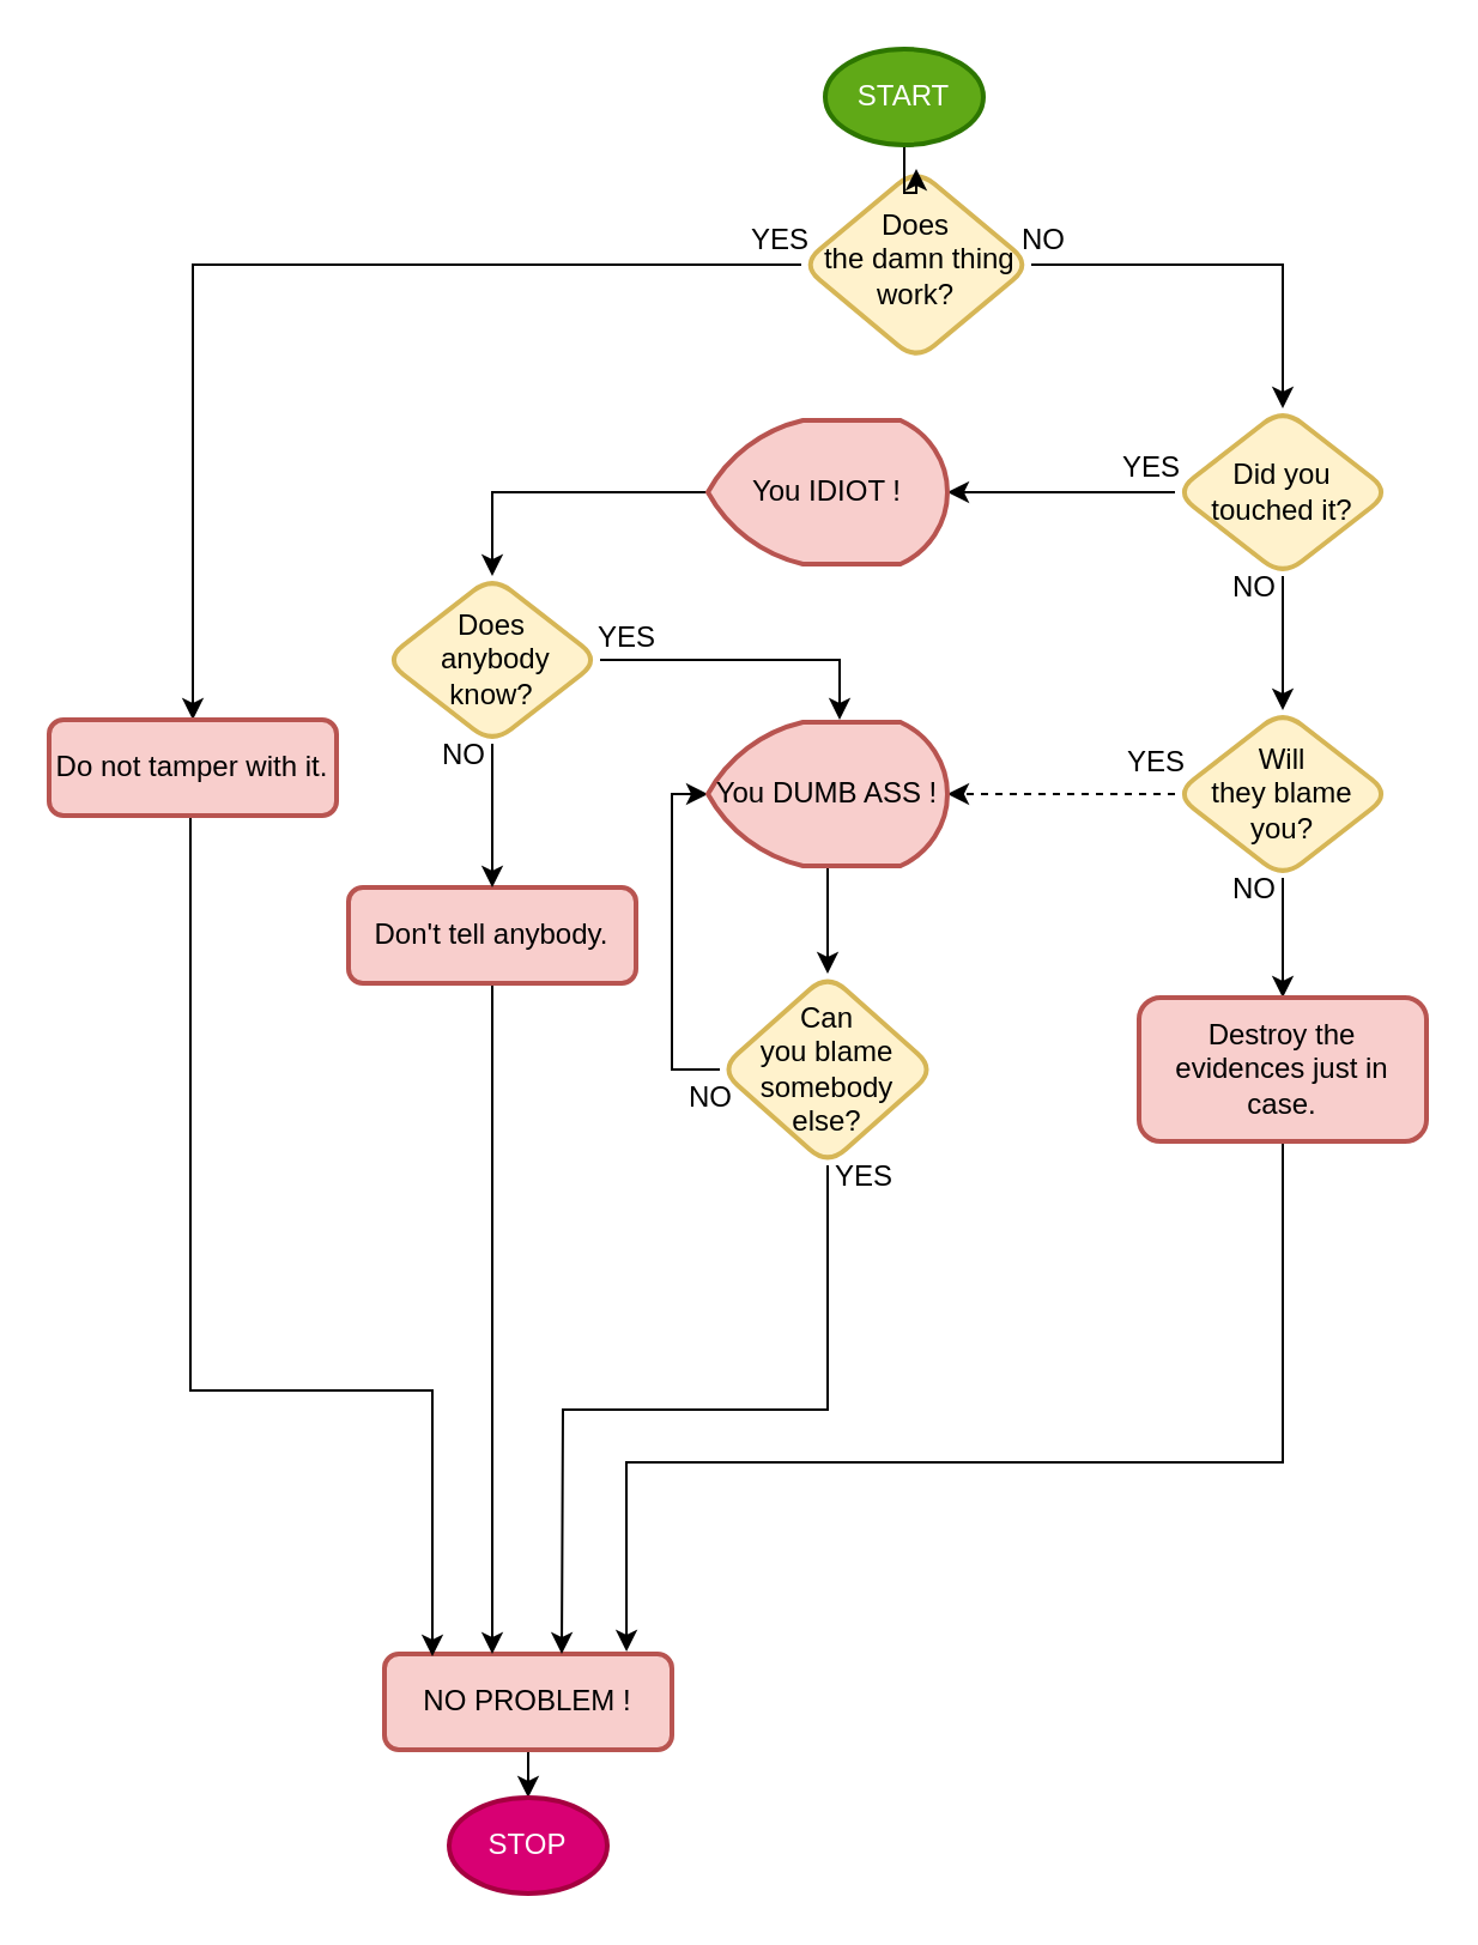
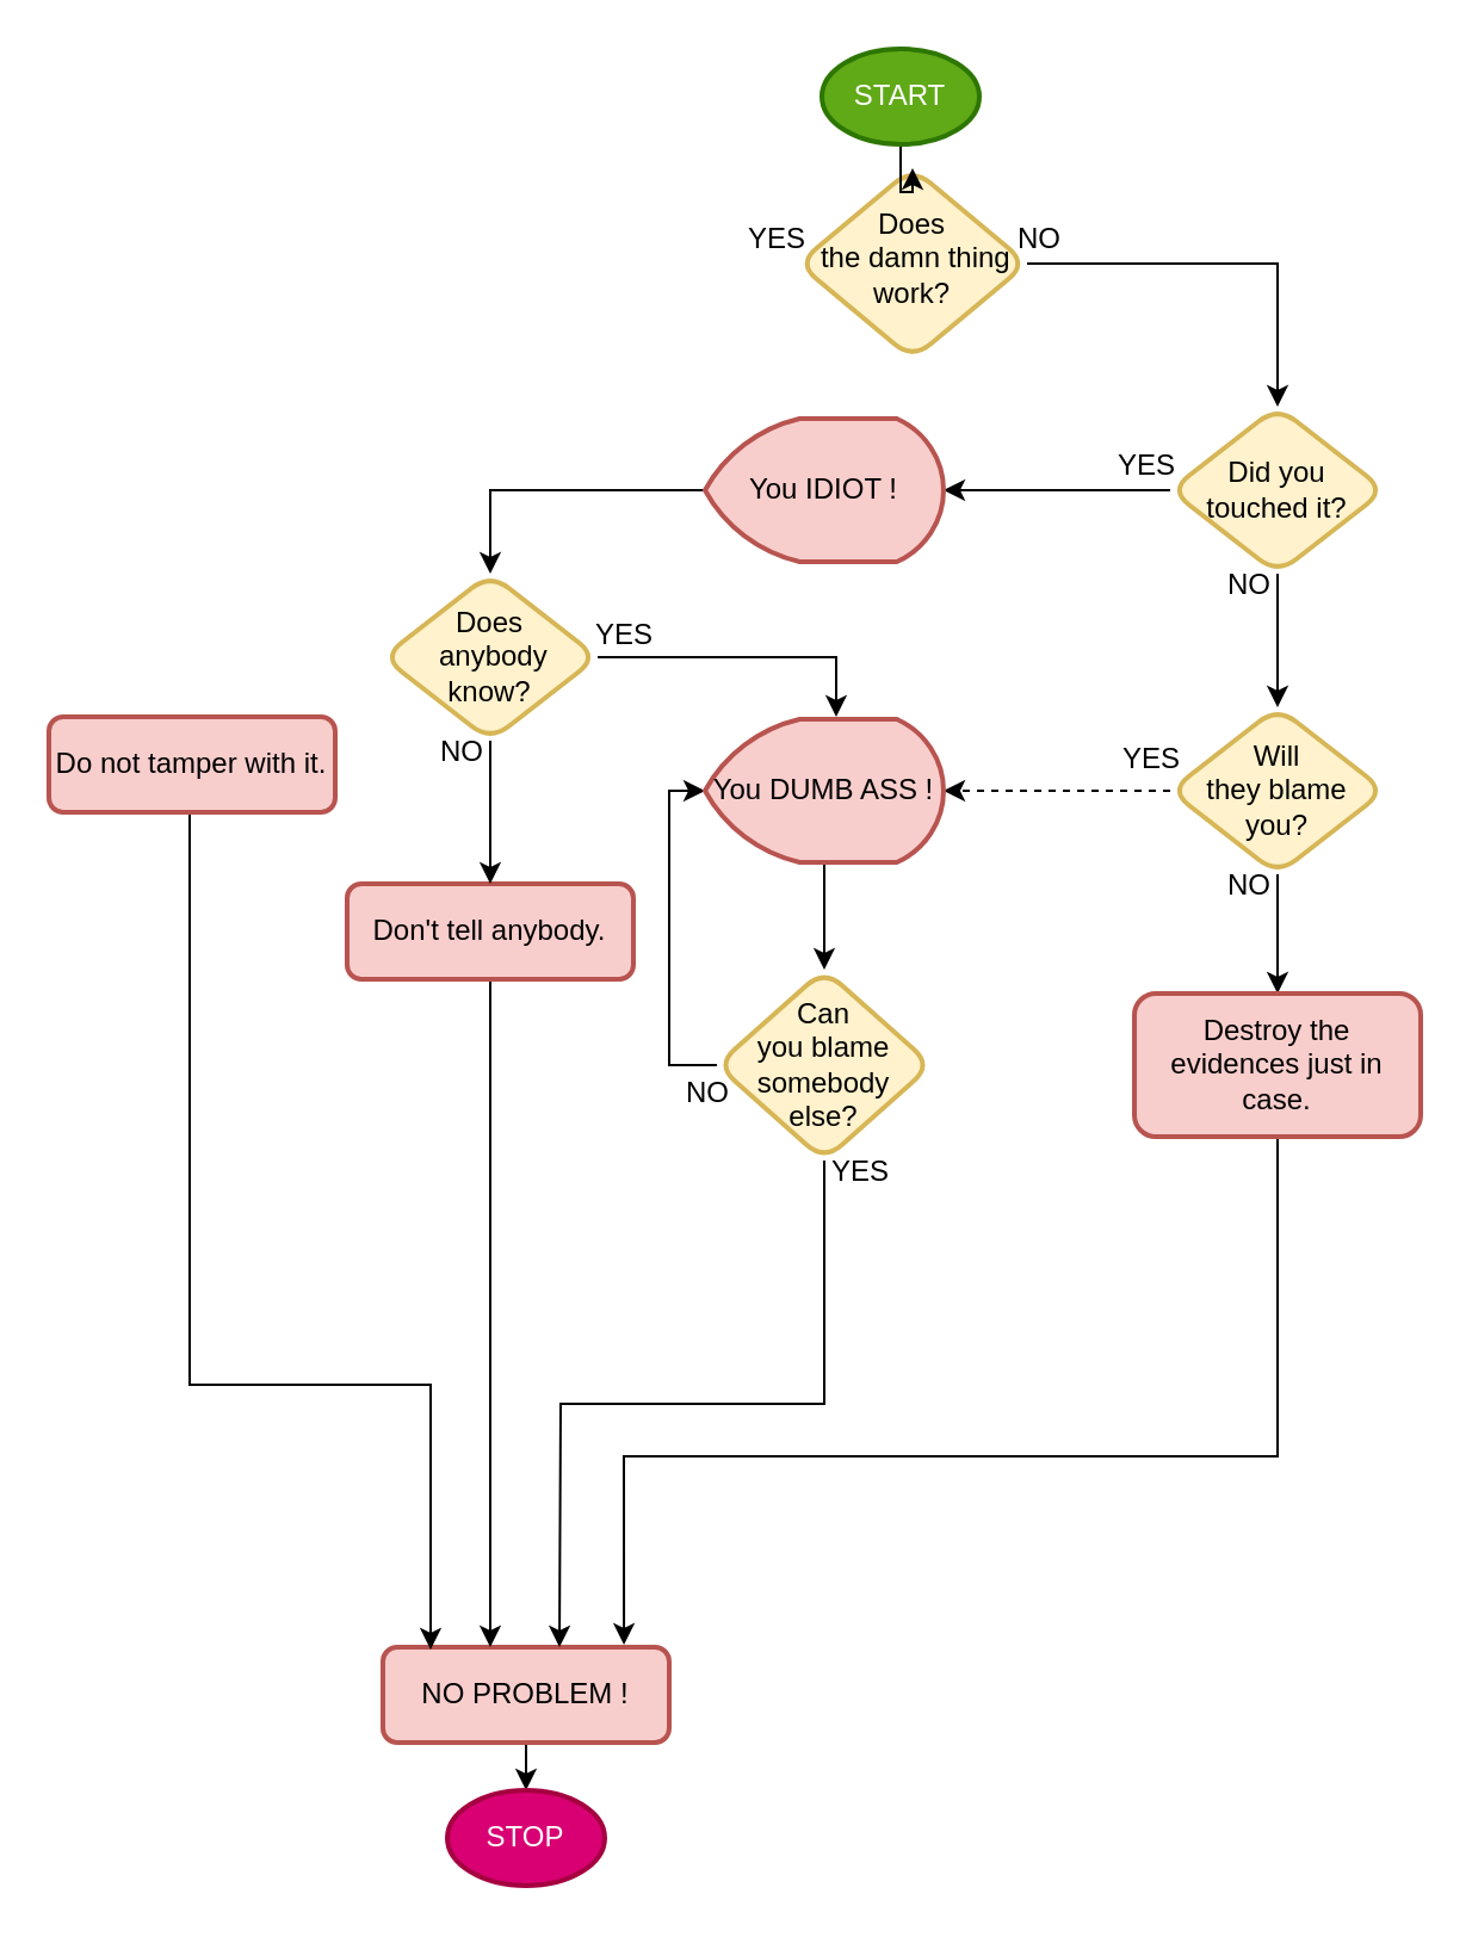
  <mxCell id="0" />
  <mxCell id="1" parent="0" />
  <mxCell id="2" style="edgeStyle=orthogonalEdgeStyle;rounded=0;orthogonalLoop=1;jettySize=auto;html=1;entryX=0.5;entryY=0;entryDx=0;entryDy=0;entryPerimeter=0;" edge="1" parent="1" source="3" target="42"><mxGeometry relative="1" as="geometry" /></mxCell>
  <mxCell id="3" value="NO PROBLEM !" style="rounded=1;whiteSpace=wrap;html=1;fontSize=12;glass=0;strokeWidth=2;shadow=0;fillColor=#f8cecc;strokeColor=#b85450;" parent="1" vertex="1"><mxGeometry x="160" y="690" width="120" height="40" as="geometry" /></mxCell>
  <mxCell id="4" style="edgeStyle=orthogonalEdgeStyle;rounded=0;orthogonalLoop=1;jettySize=auto;html=1;exitX=1;exitY=0.5;exitDx=0;exitDy=0;" edge="1" parent="1" source="6" target="13"><mxGeometry relative="1" as="geometry" /></mxCell>
- <mxCell id="5" style="edgeStyle=orthogonalEdgeStyle;rounded=0;orthogonalLoop=1;jettySize=auto;html=1;exitX=0;exitY=0.5;exitDx=0;exitDy=0;entryX=0.5;entryY=0;entryDx=0;entryDy=0;" edge="1" parent="1" source="6" target="36"><mxGeometry relative="1" as="geometry"><Array as="points"><mxPoint x="80" y="110" /></Array></mxGeometry></mxCell>
  <mxCell id="6" value="Does&lt;br&gt;&amp;nbsp;the damn thing work?" style="rhombus;whiteSpace=wrap;html=1;shadow=0;fontFamily=Helvetica;fontSize=12;align=center;strokeWidth=2;spacing=6;spacingTop=-4;fillColor=#fff2cc;strokeColor=#d6b656;rounded=1;comic=0;" parent="1" vertex="1"><mxGeometry x="334" y="70" width="96" height="80" as="geometry" /></mxCell>
  <mxCell id="7" style="edgeStyle=orthogonalEdgeStyle;rounded=0;orthogonalLoop=1;jettySize=auto;html=1;exitX=0.5;exitY=1;exitDx=0;exitDy=0;" edge="1" parent="1" source="8"><mxGeometry relative="1" as="geometry"><mxPoint x="205" y="690" as="targetPoint" /></mxGeometry></mxCell>
  <mxCell id="8" value="Don't tell anybody." style="rounded=1;whiteSpace=wrap;html=1;fontSize=12;glass=0;strokeWidth=2;shadow=0;fillColor=#f8cecc;strokeColor=#b85450;" parent="1" vertex="1"><mxGeometry x="145" y="370" width="120" height="40" as="geometry" /></mxCell>
  <mxCell id="9" style="edgeStyle=orthogonalEdgeStyle;rounded=0;orthogonalLoop=1;jettySize=auto;html=1;exitX=0.5;exitY=1;exitDx=0;exitDy=0;" edge="1" parent="1"><mxGeometry relative="1" as="geometry"><mxPoint x="83" y="340" as="sourcePoint" /><mxPoint x="180" y="691" as="targetPoint" /><Array as="points"><mxPoint x="79" y="340" /><mxPoint x="79" y="580" /><mxPoint x="180" y="580" /></Array></mxGeometry></mxCell>
  <mxCell id="10" style="edgeStyle=orthogonalEdgeStyle;rounded=0;orthogonalLoop=1;jettySize=auto;html=1;exitX=0;exitY=0.5;exitDx=0;exitDy=0;entryX=0.5;entryY=0;entryDx=0;entryDy=0;exitPerimeter=0;" edge="1" parent="1" source="37" target="17"><mxGeometry relative="1" as="geometry"><mxPoint x="290" y="205" as="sourcePoint" /></mxGeometry></mxCell>
  <mxCell id="11" style="edgeStyle=orthogonalEdgeStyle;rounded=0;orthogonalLoop=1;jettySize=auto;html=1;exitX=0;exitY=0.5;exitDx=0;exitDy=0;entryX=1;entryY=0.5;entryDx=0;entryDy=0;entryPerimeter=0;" edge="1" parent="1" source="13" target="37"><mxGeometry relative="1" as="geometry"><mxPoint x="400" y="205" as="targetPoint" /></mxGeometry></mxCell>
  <mxCell id="12" style="edgeStyle=orthogonalEdgeStyle;rounded=0;orthogonalLoop=1;jettySize=auto;html=1;entryX=0.5;entryY=0;entryDx=0;entryDy=0;" edge="1" parent="1" source="13" target="20"><mxGeometry relative="1" as="geometry" /></mxCell>
  <mxCell id="13" value="Did you &lt;br&gt;touched it?" style="rhombus;whiteSpace=wrap;html=1;rounded=1;fillColor=#fff2cc;strokeColor=#d6b656;strokeWidth=2;" vertex="1" parent="1"><mxGeometry x="490" y="170" width="90" height="70" as="geometry" /></mxCell>
  <mxCell id="14" style="edgeStyle=orthogonalEdgeStyle;rounded=0;orthogonalLoop=1;jettySize=auto;html=1;exitX=0.5;exitY=1;exitDx=0;exitDy=0;" edge="1" parent="1" source="13" target="13"><mxGeometry relative="1" as="geometry" /></mxCell>
  <mxCell id="15" style="edgeStyle=orthogonalEdgeStyle;rounded=0;orthogonalLoop=1;jettySize=auto;html=1;exitX=0.5;exitY=1;exitDx=0;exitDy=0;" edge="1" parent="1" source="17" target="8"><mxGeometry relative="1" as="geometry" /></mxCell>
  <mxCell id="16" style="edgeStyle=orthogonalEdgeStyle;rounded=0;orthogonalLoop=1;jettySize=auto;html=1;exitX=1;exitY=0.5;exitDx=0;exitDy=0;entryX=0.5;entryY=0;entryDx=0;entryDy=0;" edge="1" parent="1" source="17"><mxGeometry relative="1" as="geometry"><mxPoint x="350" y="300" as="targetPoint" /><Array as="points"><mxPoint x="350" y="275" /></Array></mxGeometry></mxCell>
  <mxCell id="17" value="Does&lt;br&gt;&amp;nbsp;anybody &lt;br&gt;know?" style="rhombus;whiteSpace=wrap;html=1;fillColor=#fff2cc;strokeColor=#d6b656;strokeWidth=2;rounded=1;" vertex="1" parent="1"><mxGeometry x="160" y="240" width="90" height="70" as="geometry" /></mxCell>
  <mxCell id="18" style="edgeStyle=orthogonalEdgeStyle;rounded=0;orthogonalLoop=1;jettySize=auto;html=1;exitX=0;exitY=0.5;exitDx=0;exitDy=0;entryX=1;entryY=0.5;entryDx=0;entryDy=0;entryPerimeter=0;dashed=1;" edge="1" parent="1" source="20" target="39"><mxGeometry relative="1" as="geometry"><mxPoint x="400" y="331" as="targetPoint" /><Array as="points" /></mxGeometry></mxCell>
  <mxCell id="19" style="edgeStyle=orthogonalEdgeStyle;rounded=0;orthogonalLoop=1;jettySize=auto;html=1;entryX=0.5;entryY=0;entryDx=0;entryDy=0;" edge="1" parent="1" source="20" target="22"><mxGeometry relative="1" as="geometry" /></mxCell>
  <mxCell id="20" value="Will &lt;br&gt;they blame you?" style="rhombus;whiteSpace=wrap;html=1;fillColor=#fff2cc;strokeColor=#d6b656;strokeWidth=2;rounded=1;" vertex="1" parent="1"><mxGeometry x="490" y="296" width="90" height="70" as="geometry" /></mxCell>
  <mxCell id="21" style="edgeStyle=orthogonalEdgeStyle;rounded=0;orthogonalLoop=1;jettySize=auto;html=1;entryX=0.842;entryY=-0.025;entryDx=0;entryDy=0;entryPerimeter=0;" edge="1" parent="1" source="22" target="3"><mxGeometry relative="1" as="geometry"><Array as="points"><mxPoint x="535" y="610" /><mxPoint x="261" y="610" /></Array></mxGeometry></mxCell>
  <mxCell id="22" value="Destroy the evidences just in case." style="rounded=1;whiteSpace=wrap;html=1;fontSize=12;glass=0;strokeWidth=2;shadow=0;fillColor=#f8cecc;strokeColor=#b85450;" vertex="1" parent="1"><mxGeometry x="475" y="416" width="120" height="60" as="geometry" /></mxCell>
  <mxCell id="23" style="edgeStyle=orthogonalEdgeStyle;rounded=0;orthogonalLoop=1;jettySize=auto;html=1;exitX=0.5;exitY=1;exitDx=0;exitDy=0;" edge="1" parent="1" source="25"><mxGeometry relative="1" as="geometry"><mxPoint x="234" y="690" as="targetPoint" /></mxGeometry></mxCell>
  <mxCell id="24" style="edgeStyle=orthogonalEdgeStyle;rounded=0;orthogonalLoop=1;jettySize=auto;html=1;entryX=0;entryY=0.5;entryDx=0;entryDy=0;entryPerimeter=0;" edge="1" parent="1" source="25" target="39"><mxGeometry relative="1" as="geometry"><Array as="points"><mxPoint x="280" y="446" /><mxPoint x="280" y="331" /></Array></mxGeometry></mxCell>
  <mxCell id="25" value="Can &lt;br&gt;you blame somebody &lt;br&gt;else?" style="rhombus;whiteSpace=wrap;html=1;fillColor=#fff2cc;strokeColor=#d6b656;strokeWidth=2;rounded=1;" vertex="1" parent="1"><mxGeometry x="300" y="406" width="90" height="80" as="geometry" /></mxCell>
  <mxCell id="26" value="YES" style="text;html=1;resizable=0;autosize=1;align=center;verticalAlign=middle;points=[];fillColor=none;strokeColor=none;rounded=0;shadow=0;comic=0;" vertex="1" parent="1"><mxGeometry x="241" y="256" width="40" height="20" as="geometry" /></mxCell>
  <mxCell id="27" value="YES" style="text;html=1;resizable=0;autosize=1;align=center;verticalAlign=middle;points=[];fillColor=none;strokeColor=none;rounded=0;shadow=0;comic=0;" vertex="1" parent="1"><mxGeometry x="460" y="185" width="40" height="20" as="geometry" /></mxCell>
  <mxCell id="28" value="NO" style="text;html=1;resizable=0;autosize=1;align=center;verticalAlign=middle;points=[];fillColor=none;strokeColor=none;rounded=0;shadow=0;comic=0;" vertex="1" parent="1"><mxGeometry x="178" y="305" width="30" height="20" as="geometry" /></mxCell>
  <mxCell id="29" value="YES" style="text;html=1;resizable=0;autosize=1;align=center;verticalAlign=middle;points=[];fillColor=none;strokeColor=none;rounded=0;shadow=0;comic=0;" vertex="1" parent="1"><mxGeometry x="305" y="90" width="40" height="20" as="geometry" /></mxCell>
  <mxCell id="30" value="YES" style="text;html=1;resizable=0;autosize=1;align=center;verticalAlign=middle;points=[];fillColor=none;strokeColor=none;rounded=0;shadow=0;comic=0;" vertex="1" parent="1"><mxGeometry x="462" y="308" width="40" height="20" as="geometry" /></mxCell>
  <mxCell id="31" value="YES" style="text;html=1;resizable=0;autosize=1;align=center;verticalAlign=middle;points=[];fillColor=none;strokeColor=none;rounded=0;shadow=0;comic=0;" vertex="1" parent="1"><mxGeometry x="340" y="481" width="40" height="20" as="geometry" /></mxCell>
  <mxCell id="32" value="NO" style="text;html=1;resizable=0;autosize=1;align=center;verticalAlign=middle;points=[];fillColor=none;strokeColor=none;rounded=0;shadow=0;comic=0;" vertex="1" parent="1"><mxGeometry x="420" y="90" width="30" height="20" as="geometry" /></mxCell>
  <mxCell id="33" value="NO" style="text;html=1;resizable=0;autosize=1;align=center;verticalAlign=middle;points=[];fillColor=none;strokeColor=none;rounded=0;shadow=0;comic=0;" vertex="1" parent="1"><mxGeometry x="508" y="235" width="30" height="20" as="geometry" /></mxCell>
  <mxCell id="34" value="NO" style="text;html=1;resizable=0;autosize=1;align=center;verticalAlign=middle;points=[];fillColor=none;strokeColor=none;rounded=0;shadow=0;comic=0;" vertex="1" parent="1"><mxGeometry x="281" y="448" width="30" height="20" as="geometry" /></mxCell>
  <mxCell id="35" value="NO" style="text;html=1;resizable=0;autosize=1;align=center;verticalAlign=middle;points=[];fillColor=none;strokeColor=none;rounded=0;shadow=0;comic=0;" vertex="1" parent="1"><mxGeometry x="508" y="361" width="30" height="20" as="geometry" /></mxCell>
  <mxCell id="36" value="Do not tamper with it." style="rounded=1;whiteSpace=wrap;html=1;fontSize=12;glass=0;strokeWidth=2;shadow=0;fillColor=#f8cecc;strokeColor=#b85450;" vertex="1" parent="1"><mxGeometry x="20" y="300" width="120" height="40" as="geometry" /></mxCell>
  <mxCell id="37" value="&lt;span&gt;You IDIOT !&lt;/span&gt;" style="strokeWidth=2;html=1;shape=mxgraph.flowchart.display;whiteSpace=wrap;rounded=1;shadow=0;comic=0;fillColor=#f8cecc;strokeColor=#b85450;" vertex="1" parent="1"><mxGeometry x="295" y="175" width="100" height="60" as="geometry" /></mxCell>
  <mxCell id="38" value="" style="edgeStyle=orthogonalEdgeStyle;rounded=0;orthogonalLoop=1;jettySize=auto;html=1;" edge="1" parent="1" source="39" target="25"><mxGeometry relative="1" as="geometry"><Array as="points"><mxPoint x="345" y="406" /><mxPoint x="345" y="406" /></Array></mxGeometry></mxCell>
  <mxCell id="39" value="&lt;span&gt;You DUMB ASS !&lt;/span&gt;" style="strokeWidth=2;html=1;shape=mxgraph.flowchart.display;whiteSpace=wrap;rounded=1;shadow=0;comic=0;fillColor=#f8cecc;strokeColor=#b85450;" vertex="1" parent="1"><mxGeometry x="295" y="301" width="100" height="60" as="geometry" /></mxCell>
  <mxCell id="40" style="edgeStyle=orthogonalEdgeStyle;rounded=0;orthogonalLoop=1;jettySize=auto;html=1;entryX=0.5;entryY=0;entryDx=0;entryDy=0;" edge="1" parent="1" source="41" target="6"><mxGeometry relative="1" as="geometry" /></mxCell>
  <mxCell id="41" value="START" style="strokeWidth=2;html=1;shape=mxgraph.flowchart.start_1;whiteSpace=wrap;rounded=1;shadow=0;comic=0;fillColor=#60a917;strokeColor=#2D7600;fontColor=#ffffff;" vertex="1" parent="1"><mxGeometry x="344" y="20" width="66" height="40" as="geometry" /></mxCell>
  <mxCell id="42" value="STOP" style="strokeWidth=2;html=1;shape=mxgraph.flowchart.start_1;whiteSpace=wrap;rounded=1;shadow=0;comic=0;fillColor=#d80073;strokeColor=#A50040;fontColor=#ffffff;" vertex="1" parent="1"><mxGeometry x="187" y="750" width="66" height="40" as="geometry" /></mxCell>
